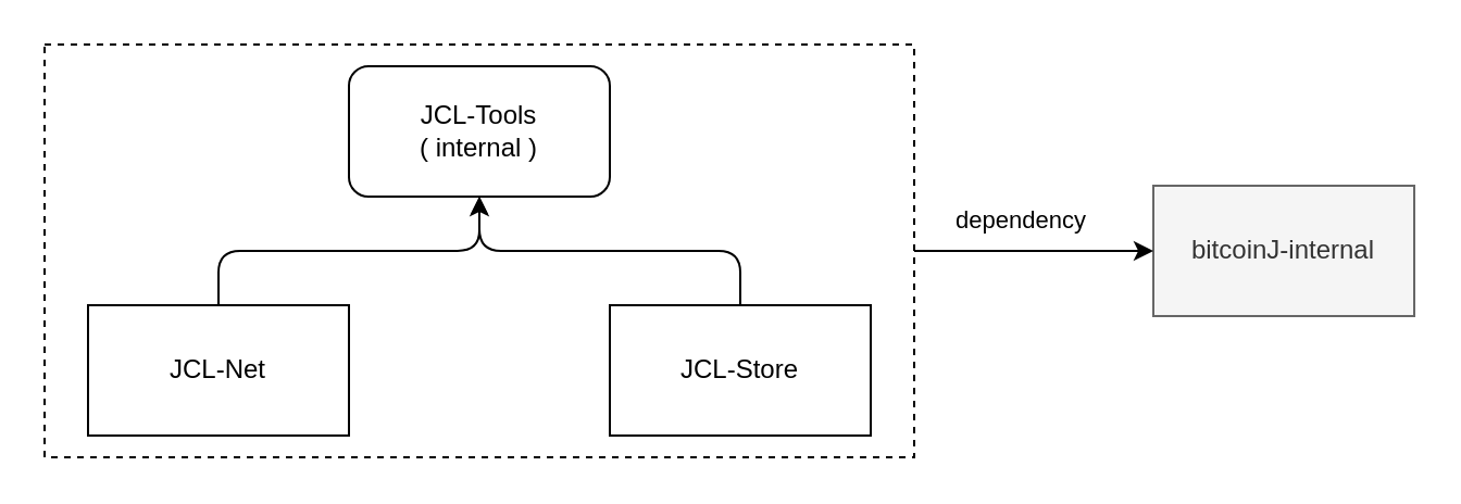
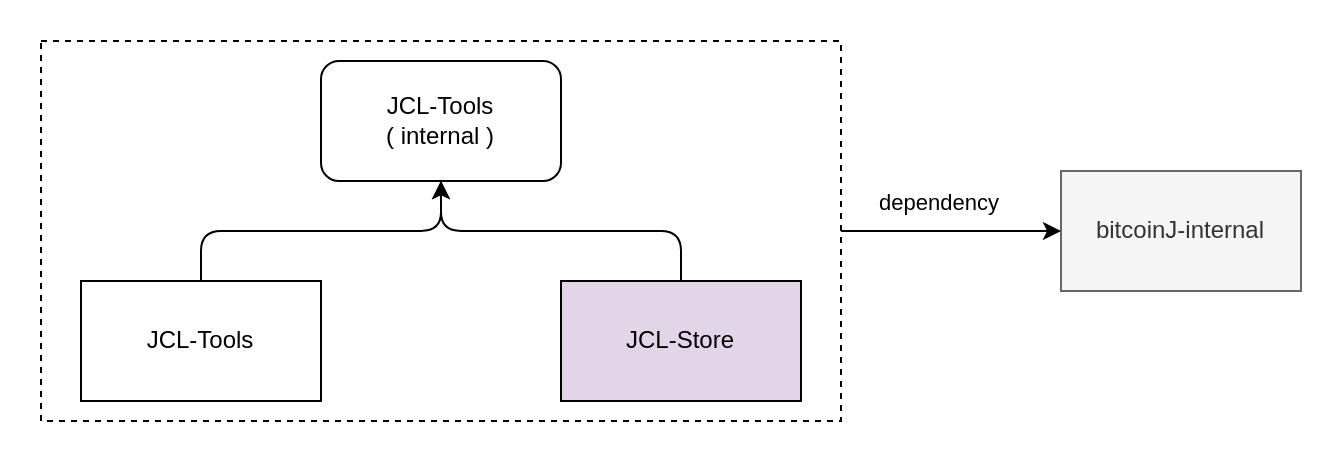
  <mxCell id="0" />
  <mxCell id="1" parent="0" />
  <mxCell id="2" value="" style="rounded=0;whiteSpace=wrap;html=1;fillColor=none;dashed=1;" vertex="1" parent="1"><mxGeometry x="20" y="20" width="400" height="190" as="geometry" /></mxCell>
- <mxCell id="3" value="JCL-Net" style="rounded=0;whiteSpace=wrap;html=1;" parent="1" vertex="1"><mxGeometry x="40" y="140" width="120" height="60" as="geometry" /></mxCell>
+ <mxCell id="3" value="JCL-Tools" style="rounded=0;whiteSpace=wrap;html=1;" parent="1" vertex="1"><mxGeometry x="40" y="140" width="120" height="60" as="geometry" /></mxCell>
  <mxCell id="4" value="JCL-Tools&lt;br&gt;( internal )" style="whiteSpace=wrap;html=1;rounded=1;" parent="1" vertex="1"><mxGeometry x="160" y="30" width="120" height="60" as="geometry" /></mxCell>
  <mxCell id="5" value="" style="edgeStyle=elbowEdgeStyle;elbow=vertical;endArrow=classic;html=1;entryX=0.5;entryY=1;entryDx=0;entryDy=0;exitX=0.5;exitY=0;exitDx=0;exitDy=0;" parent="1" source="3" target="4" edge="1"><mxGeometry width="50" height="50" relative="1" as="geometry"><mxPoint x="270" y="290" as="sourcePoint" /><mxPoint x="320" y="240" as="targetPoint" /></mxGeometry></mxCell>
- <mxCell id="6" value="JCL-Store" style="rounded=0;whiteSpace=wrap;html=1;" parent="1" vertex="1"><mxGeometry x="280" y="140" width="120" height="60" as="geometry" /></mxCell>
- <mxCell id="7" value="" style="edgeStyle=elbowEdgeStyle;elbow=vertical;endArrow=open;html=1;entryX=0.5;entryY=1;entryDx=0;entryDy=0;exitX=0.5;exitY=0;exitDx=0;exitDy=0;" parent="1" source="6" target="4" edge="1"><mxGeometry width="50" height="50" relative="1" as="geometry"><mxPoint x="350" y="150" as="sourcePoint" /><mxPoint x="230" y="100" as="targetPoint" /></mxGeometry></mxCell>
+ <mxCell id="6" value="JCL-Store" style="rounded=0;whiteSpace=wrap;html=1;fillColor=#e1d5e7;" parent="1" vertex="1"><mxGeometry x="280" y="140" width="120" height="60" as="geometry" /></mxCell>
+ <mxCell id="7" value="" style="edgeStyle=elbowEdgeStyle;elbow=vertical;endArrow=classic;html=1;entryX=0.5;entryY=1;entryDx=0;entryDy=0;exitX=0.5;exitY=0;exitDx=0;exitDy=0;" parent="1" source="6" target="4" edge="1"><mxGeometry width="50" height="50" relative="1" as="geometry"><mxPoint x="350" y="150" as="sourcePoint" /><mxPoint x="230" y="100" as="targetPoint" /></mxGeometry></mxCell>
  <mxCell id="8" value="bitcoinJ-internal" style="rounded=0;whiteSpace=wrap;html=1;fillColor=#f5f5f5;strokeColor=#666666;fontColor=#333333;" vertex="1" parent="1"><mxGeometry x="530" y="85" width="120" height="60" as="geometry" /></mxCell>
  <mxCell id="9" value="" style="endArrow=classic;html=1;entryX=0;entryY=0.5;entryDx=0;entryDy=0;exitX=1;exitY=0.5;exitDx=0;exitDy=0;" edge="1" parent="1" source="2" target="8"><mxGeometry width="50" height="50" relative="1" as="geometry"><mxPoint x="270" y="0" as="sourcePoint" /><mxPoint x="320" y="-50" as="targetPoint" /></mxGeometry></mxCell>
  <mxCell id="10" value="dependency" style="edgeLabel;html=1;align=center;verticalAlign=middle;resizable=0;points=[];" vertex="1" connectable="0" parent="9"><mxGeometry x="-0.127" y="1" relative="1" as="geometry"><mxPoint y="-14" as="offset" /></mxGeometry></mxCell>
